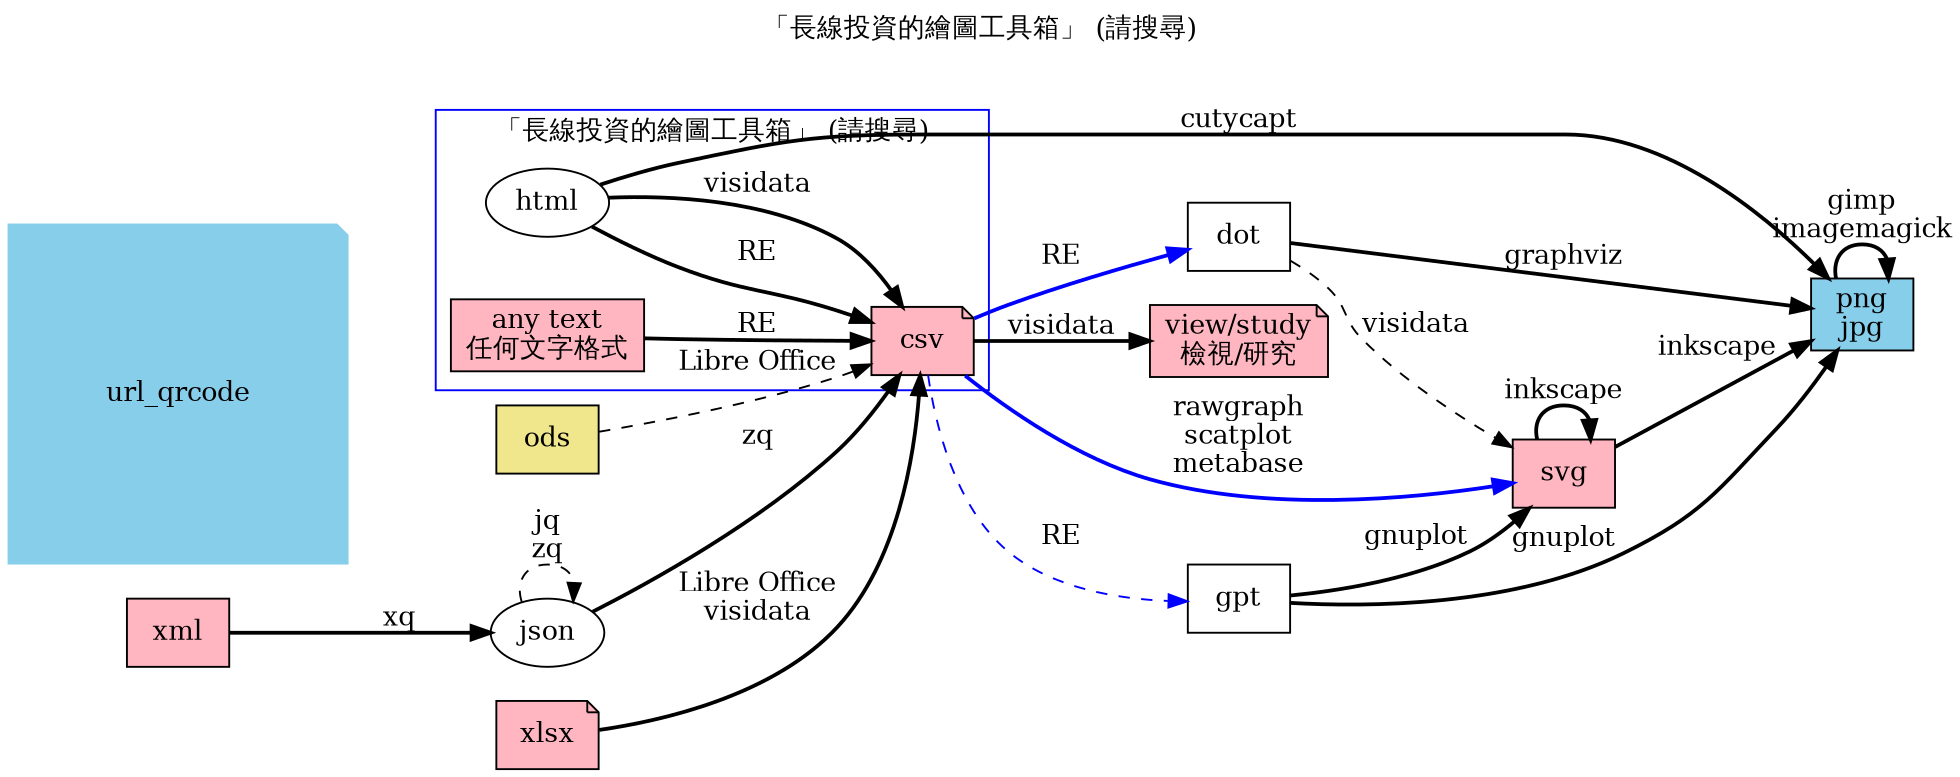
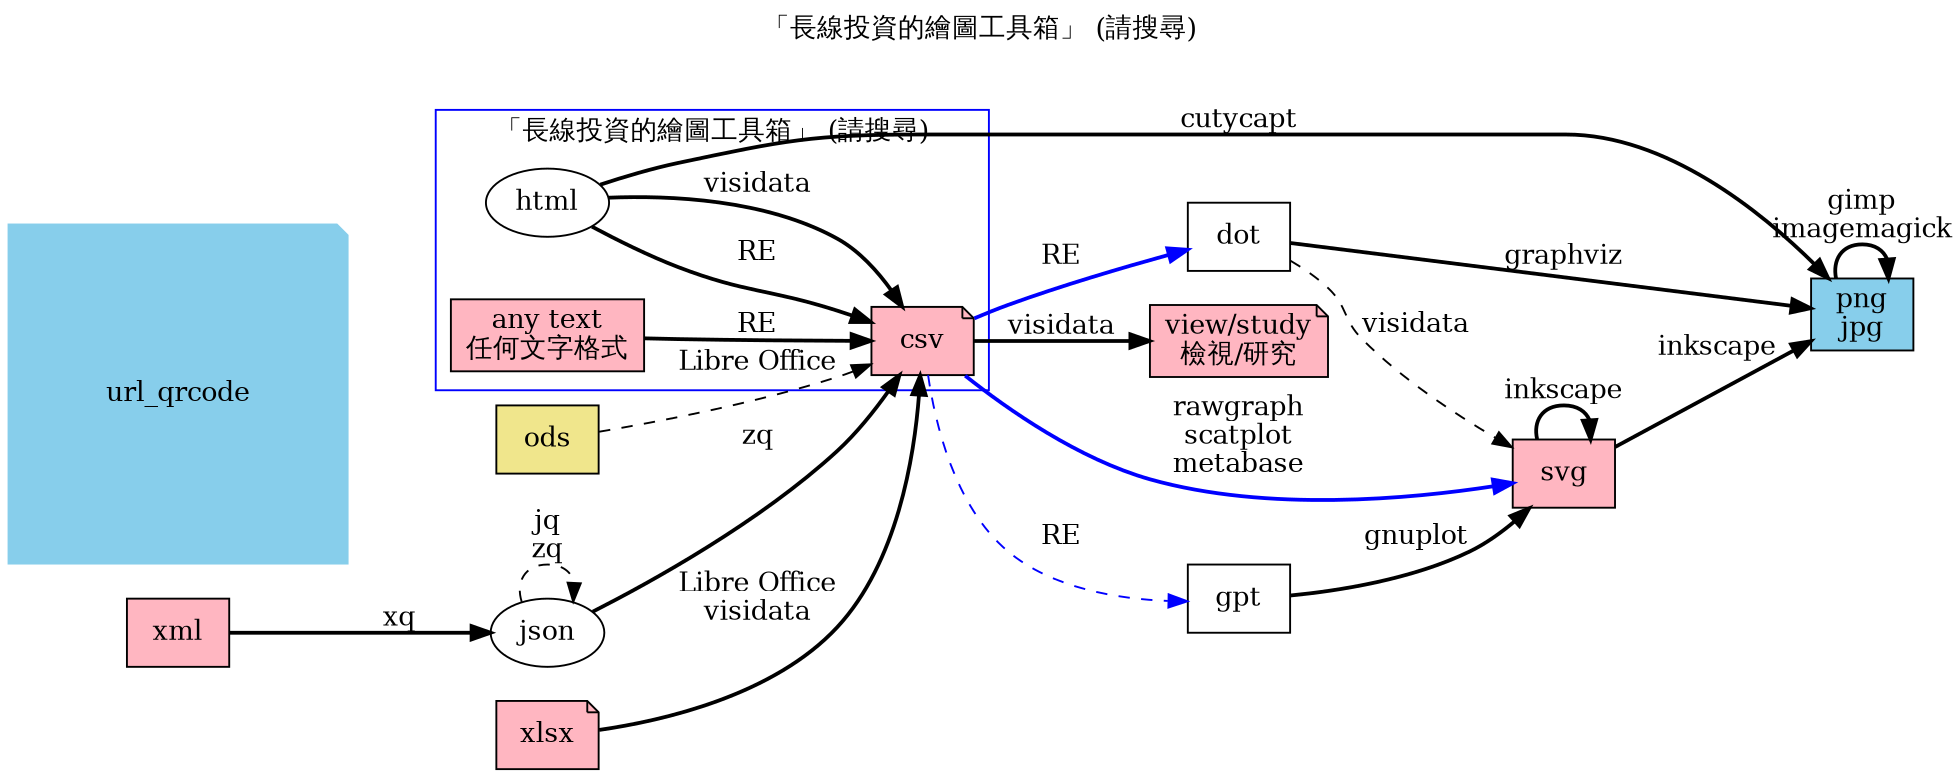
  digraph {
    compound=true
    label="「長線投資的繪圖工具箱」 (請搜尋)"
    labelloc=t
    rankdir=LR
    node [fillcolor=lightpink shape=box style=filled]
    edge [style=bold]
    n1 [label="any text\n任何文字格式"]
    csv [shape=note]
    html [fillcolor=white shape=ellipse]
    n4 [label="view/study\n檢視/研究" shape=note]
    svg
    dot [fillcolor=white]
    gpt [fillcolor=white]
    n8 [fillcolor=skyblue label="png\njpg"]
    url_qrcode [fillcolor=skyblue fixedsize=true height=2.5 penwidth=0 shape=note width=2.5]
    json [fillcolor=white shape=ellipse]
    xml
    xlsx [shape=note]
    ods [fillcolor=khaki]
    subgraph cluster_1 {
      color=blue
      fillcolor=white
      n1
      csv
      html
    }
    n1 -> csv [label=RE]
    csv -> n4 [label=visidata]
    csv -> svg [color=blue label="rawgraph\nscatplot\nmetabase"]
    csv -> dot [color=blue label=RE]
    csv -> gpt [color=blue label=RE style=dashed]
    html -> csv [label=RE]
    html -> csv [label=visidata]
    html -> n8 [label=cutycapt]
    svg -> svg [label=inkscape]
    svg -> n8 [label=inkscape]
    dot -> svg [label=visidata style=dashed]
    dot -> n8 [label=graphviz]
    gpt -> svg [label=gnuplot]
-   gpt -> n8 [label=gnuplot]
    n8 -> n8 [label="gimp\nimagemagick"]
    json -> csv [label=zq]
    json -> json [label="jq\nzq" style=dashed]
    xml -> json [label=xq]
    xlsx -> csv [label="Libre Office\nvisidata"]
    ods -> csv [label="Libre Office" style=dashed]
  }
